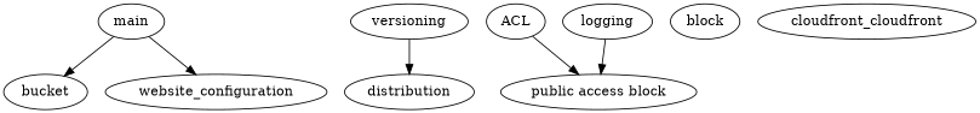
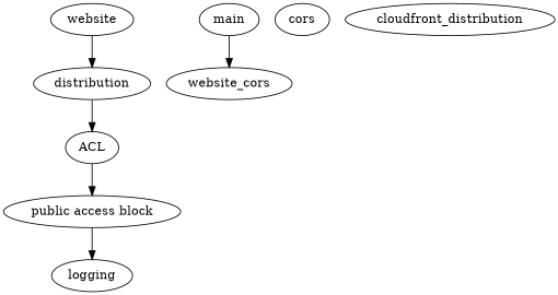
  digraph {
    compound=true
-   n1 [label=bucket]
-   n2 [label=versioning]
+   n2 [label=website]
    n3 [label=distribution]
    n4 [label=ACL]
    n5 [label="public access block"]
    n6 [label=logging]
-   website_configuration
-   cors [label=block]
-   cloudfront_distribution [label=cloudfront_cloudfront]
+   website_configuration [label=website_cors]
+   cors
+   cloudfront_distribution
    main
    subgraph sub_1 {
      label="S3 Module"
-     n1
      n2
      n3
      n4
      n5
      n6
    }
    subgraph sub_2 {
      label="S3 WebSite"
      website_configuration
      cors
    }
    subgraph sub_3 {
      label="S3 Cloudfront"
      cloudfront_distribution
    }
    n2 -> n3
+   n3 -> n4
    n4 -> n5
-   n6 -> n5
-   main -> n1
+   n5 -> n6
    main -> website_configuration
  }
